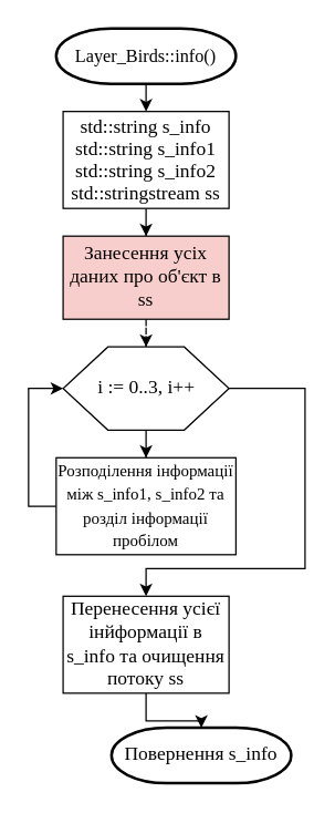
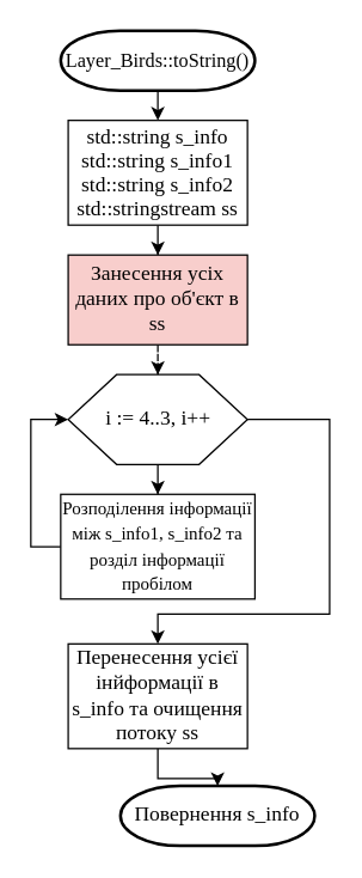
  <mxCell id="0" />
  <mxCell id="1" parent="0" />
  <mxCell id="2" value="" style="edgeStyle=orthogonalEdgeStyle;rounded=0;orthogonalLoop=1;jettySize=auto;html=1;" edge="1" parent="1" source="3"><mxGeometry relative="1" as="geometry"><mxPoint x="105" y="80" as="targetPoint" /></mxGeometry></mxCell>
- <mxCell id="3" value="&lt;p style=&quot;margin: 0px ; font-stretch: normal ; line-height: normal&quot;&gt;&lt;font face=&quot;Times New Roman&quot; style=&quot;font-size: 13px&quot;&gt;Layer_Birds::info()&lt;/font&gt;&lt;/p&gt;" style="strokeWidth=2;html=1;shape=mxgraph.flowchart.terminator;whiteSpace=wrap;" vertex="1" parent="1"><mxGeometry x="40" y="20" width="130" height="40" as="geometry" /></mxCell>
+ <mxCell id="3" value="&lt;p style=&quot;margin: 0px ; font-stretch: normal ; line-height: normal&quot;&gt;&lt;font face=&quot;Times New Roman&quot; style=&quot;font-size: 13px&quot;&gt;Layer_Birds::toString()&lt;/font&gt;&lt;/p&gt;" style="strokeWidth=2;html=1;shape=mxgraph.flowchart.terminator;whiteSpace=wrap;" vertex="1" parent="1"><mxGeometry x="40" y="20" width="130" height="40" as="geometry" /></mxCell>
  <mxCell id="4" value="&lt;font face=&quot;Times New Roman&quot;&gt;&lt;span style=&quot;font-size: 14px&quot;&gt;Повернення s_info&lt;/span&gt;&lt;/font&gt;" style="strokeWidth=2;html=1;shape=mxgraph.flowchart.terminator;whiteSpace=wrap;" vertex="1" parent="1"><mxGeometry x="80" y="525" width="130" height="40" as="geometry" /></mxCell>
  <mxCell id="5" value="" style="edgeStyle=orthogonalEdgeStyle;rounded=0;orthogonalLoop=1;jettySize=auto;html=1;" edge="1" parent="1" source="6" target="8"><mxGeometry relative="1" as="geometry" /></mxCell>
  <mxCell id="6" value="&lt;p style=&quot;margin: 0px; font-stretch: normal; line-height: normal; font-size: 14px;&quot;&gt;&lt;font style=&quot;font-size: 14px;&quot;&gt;std::string s_info&lt;/font&gt;&lt;/p&gt;&lt;p style=&quot;margin: 0px; font-stretch: normal; line-height: normal; font-size: 14px;&quot;&gt;&lt;font style=&quot;font-size: 14px;&quot;&gt;std::string s_info1&lt;/font&gt;&lt;/p&gt;&lt;p style=&quot;margin: 0px; font-stretch: normal; line-height: normal; font-size: 14px;&quot;&gt;&lt;font style=&quot;font-size: 14px;&quot;&gt;std::string s_info2&lt;/font&gt;&lt;/p&gt;&lt;p style=&quot;margin: 0px; font-stretch: normal; line-height: normal; font-size: 14px;&quot;&gt;&lt;font style=&quot;font-size: 14px;&quot;&gt;std::stringstream ss&lt;/font&gt;&lt;/p&gt;" style="rounded=0;whiteSpace=wrap;html=1;fontFamily=Times New Roman;fontSize=14;" vertex="1" parent="1"><mxGeometry x="45" y="80" width="120" height="70" as="geometry" /></mxCell>
  <mxCell id="7" value="" style="edgeStyle=orthogonalEdgeStyle;rounded=0;orthogonalLoop=1;jettySize=auto;html=1;fontFamily=Times New Roman;fontSize=14;dashed=1;" edge="1" parent="1" source="8" target="11"><mxGeometry relative="1" as="geometry" /></mxCell>
  <mxCell id="8" value="&lt;font face=&quot;Times New Roman&quot; style=&quot;font-size: 14px&quot;&gt;Занесення усіх даних про об'єкт в ss&lt;/font&gt;" style="rounded=0;whiteSpace=wrap;html=1;fillColor=#f8cecc;" vertex="1" parent="1"><mxGeometry x="45" y="170" width="120" height="60" as="geometry" /></mxCell>
  <mxCell id="9" value="" style="edgeStyle=orthogonalEdgeStyle;rounded=0;orthogonalLoop=1;jettySize=auto;html=1;fontFamily=Times New Roman;fontSize=14;" edge="1" parent="1" source="11" target="13"><mxGeometry relative="1" as="geometry" /></mxCell>
  <mxCell id="10" style="edgeStyle=orthogonalEdgeStyle;rounded=0;orthogonalLoop=1;jettySize=auto;html=1;entryX=0.5;entryY=0;entryDx=0;entryDy=0;fontFamily=Times New Roman;fontSize=14;" edge="1" parent="1" source="11" target="15"><mxGeometry relative="1" as="geometry"><Array as="points"><mxPoint x="220" y="280" /><mxPoint x="220" y="410" /><mxPoint x="105" y="410" /></Array></mxGeometry></mxCell>
- <mxCell id="11" value="i := 0..3, i++" style="verticalLabelPosition=middle;verticalAlign=middle;html=1;shape=hexagon;perimeter=hexagonPerimeter2;arcSize=6;size=0.27;strokeWidth=1;fontFamily=Times New Roman;fontSize=14;align=center;labelPosition=center;" vertex="1" parent="1"><mxGeometry x="45" y="250" width="120" height="60" as="geometry" /></mxCell>
+ <mxCell id="11" value="i := 4..3, i++" style="verticalLabelPosition=middle;verticalAlign=middle;html=1;shape=hexagon;perimeter=hexagonPerimeter2;arcSize=6;size=0.27;strokeWidth=1;fontFamily=Times New Roman;fontSize=14;align=center;labelPosition=center;" vertex="1" parent="1"><mxGeometry x="45" y="250" width="120" height="60" as="geometry" /></mxCell>
  <mxCell id="12" style="edgeStyle=orthogonalEdgeStyle;rounded=0;orthogonalLoop=1;jettySize=auto;html=1;entryX=0;entryY=0.5;entryDx=0;entryDy=0;fontFamily=Times New Roman;fontSize=14;" edge="1" parent="1" source="13" target="11"><mxGeometry relative="1" as="geometry"><Array as="points"><mxPoint x="20" y="365" /><mxPoint x="20" y="280" /></Array></mxGeometry></mxCell>
  <mxCell id="13" value="&lt;font style=&quot;font-size: 12px&quot;&gt;Розподілення інформації між s_info1, s_info2 та розділ інформації пробілом&lt;br&gt;&lt;/font&gt;" style="rounded=0;whiteSpace=wrap;html=1;fontFamily=Times New Roman;fontSize=14;" vertex="1" parent="1"><mxGeometry x="40" y="330" width="130" height="70" as="geometry" /></mxCell>
  <mxCell id="14" value="" style="edgeStyle=orthogonalEdgeStyle;rounded=0;orthogonalLoop=1;jettySize=auto;html=1;fontFamily=Times New Roman;fontSize=14;" edge="1" parent="1" source="15" target="4"><mxGeometry relative="1" as="geometry" /></mxCell>
  <mxCell id="15" value="Перенесення усієї інйформації в s_info та очищення потоку ss" style="rounded=0;whiteSpace=wrap;html=1;fontFamily=Times New Roman;fontSize=14;" vertex="1" parent="1"><mxGeometry x="45" y="430" width="120" height="70" as="geometry" /></mxCell>
